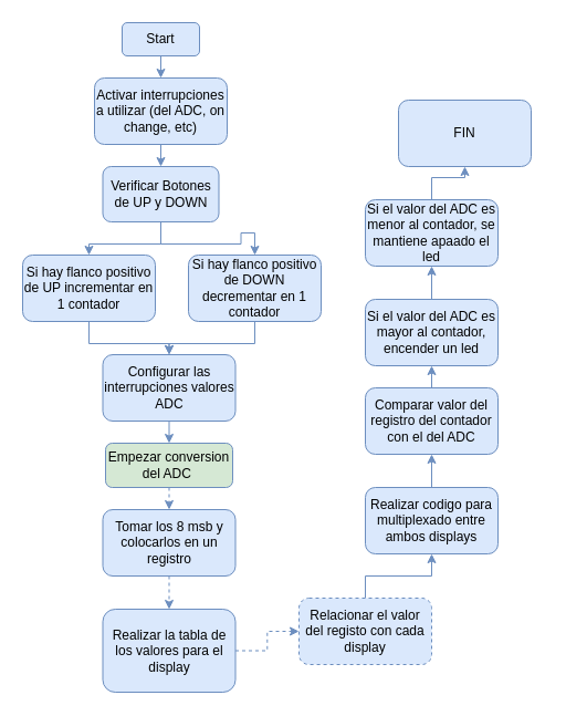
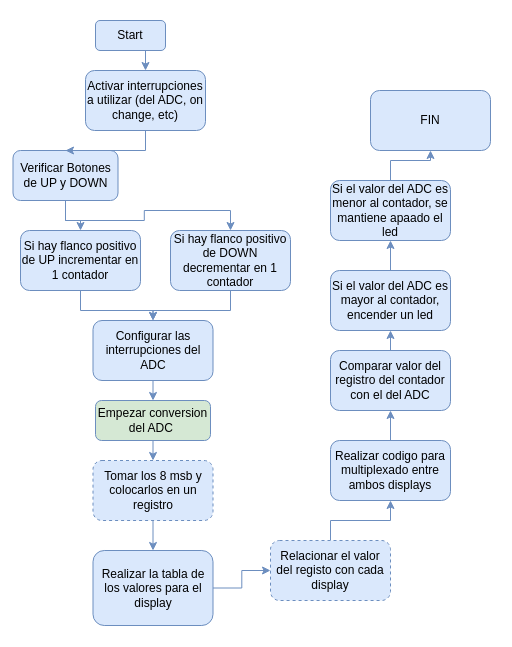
  <mxCell id="0" />
  <mxCell id="1" parent="0" />
  <mxCell id="2" style="edgeStyle=orthogonalEdgeStyle;rounded=0;orthogonalLoop=1;jettySize=auto;html=1;exitX=0.5;exitY=1;exitDx=0;exitDy=0;entryX=0.5;entryY=0;entryDx=0;entryDy=0;fillColor=#dae8fc;strokeColor=#6c8ebf;" edge="1" parent="1" source="3" target="12"><mxGeometry relative="1" as="geometry" /></mxCell>
- <mxCell id="3" value="Start" style="rounded=1;whiteSpace=wrap;html=1;fillColor=#dae8fc;strokeColor=#6c8ebf;" vertex="1" parent="1"><mxGeometry x="110" y="20" width="70" height="30" as="geometry" /></mxCell>
+ <mxCell id="3" value="Start" style="rounded=1;whiteSpace=wrap;html=1;fillColor=#dae8fc;strokeColor=#6c8ebf;" vertex="1" parent="1"><mxGeometry x="95" y="20" width="70" height="30" as="geometry" /></mxCell>
  <mxCell id="4" style="edgeStyle=orthogonalEdgeStyle;rounded=0;orthogonalLoop=1;jettySize=auto;html=1;fillColor=#dae8fc;strokeColor=#6c8ebf;" edge="1" parent="1" source="6" target="8"><mxGeometry relative="1" as="geometry" /></mxCell>
  <mxCell id="5" style="edgeStyle=orthogonalEdgeStyle;rounded=0;orthogonalLoop=1;jettySize=auto;html=1;exitX=0.5;exitY=1;exitDx=0;exitDy=0;entryX=0.5;entryY=0;entryDx=0;entryDy=0;fillColor=#dae8fc;strokeColor=#6c8ebf;" edge="1" parent="1" source="6" target="10"><mxGeometry relative="1" as="geometry" /></mxCell>
- <mxCell id="6" value="Verificar Botones de UP y DOWN" style="rounded=1;whiteSpace=wrap;html=1;fillColor=#dae8fc;strokeColor=#6c8ebf;" vertex="1" parent="1"><mxGeometry x="92.5" y="150" width="105" height="50" as="geometry" /></mxCell>
+ <mxCell id="6" value="Verificar Botones de UP y DOWN" style="rounded=1;whiteSpace=wrap;html=1;fillColor=#dae8fc;strokeColor=#6c8ebf;" vertex="1" parent="1"><mxGeometry x="12.5" y="150" width="105" height="50" as="geometry" /></mxCell>
  <mxCell id="7" style="edgeStyle=orthogonalEdgeStyle;rounded=0;orthogonalLoop=1;jettySize=auto;html=1;exitX=0.5;exitY=1;exitDx=0;exitDy=0;entryX=0.5;entryY=0;entryDx=0;entryDy=0;fillColor=#dae8fc;strokeColor=#6c8ebf;" edge="1" parent="1" source="8" target="18"><mxGeometry relative="1" as="geometry" /></mxCell>
  <mxCell id="8" value="Si hay flanco positivo de UP incrementar en 1 contador" style="rounded=1;whiteSpace=wrap;html=1;fillColor=#dae8fc;strokeColor=#6c8ebf;" vertex="1" parent="1"><mxGeometry x="20" y="230" width="120" height="60" as="geometry" /></mxCell>
  <mxCell id="9" style="edgeStyle=orthogonalEdgeStyle;rounded=0;orthogonalLoop=1;jettySize=auto;html=1;exitX=0.5;exitY=1;exitDx=0;exitDy=0;entryX=0.5;entryY=0;entryDx=0;entryDy=0;fillColor=#dae8fc;strokeColor=#6c8ebf;" edge="1" parent="1" source="10" target="18"><mxGeometry relative="1" as="geometry" /></mxCell>
  <mxCell id="10" value="Si hay flanco positivo de DOWN decrementar en 1 contador" style="rounded=1;whiteSpace=wrap;html=1;fillColor=#dae8fc;strokeColor=#6c8ebf;" vertex="1" parent="1"><mxGeometry x="170" y="230" width="120" height="60" as="geometry" /></mxCell>
  <mxCell id="11" style="edgeStyle=orthogonalEdgeStyle;rounded=0;orthogonalLoop=1;jettySize=auto;html=1;exitX=0.5;exitY=1;exitDx=0;exitDy=0;entryX=0.5;entryY=0;entryDx=0;entryDy=0;fillColor=#dae8fc;strokeColor=#6c8ebf;" edge="1" parent="1" source="12" target="6"><mxGeometry relative="1" as="geometry" /></mxCell>
  <mxCell id="12" value="Activar interrupciones a utilizar (del ADC, on change, etc)" style="rounded=1;whiteSpace=wrap;html=1;fillColor=#dae8fc;strokeColor=#6c8ebf;" vertex="1" parent="1"><mxGeometry x="85" y="70" width="120" height="60" as="geometry" /></mxCell>
- <mxCell id="13" style="edgeStyle=orthogonalEdgeStyle;rounded=0;orthogonalLoop=1;jettySize=auto;html=1;exitX=0.5;exitY=1;exitDx=0;exitDy=0;entryX=0.5;entryY=0;entryDx=0;entryDy=0;fillColor=#dae8fc;strokeColor=#6c8ebf;dashed=1;" edge="1" parent="1" source="14" target="16"><mxGeometry relative="1" as="geometry" /></mxCell>
+ <mxCell id="13" style="edgeStyle=orthogonalEdgeStyle;rounded=0;orthogonalLoop=1;jettySize=auto;html=1;exitX=0.5;exitY=1;exitDx=0;exitDy=0;entryX=0.5;entryY=0;entryDx=0;entryDy=0;fillColor=#dae8fc;strokeColor=#6c8ebf;" edge="1" parent="1" source="14" target="16"><mxGeometry relative="1" as="geometry" /></mxCell>
  <mxCell id="14" value="Empezar conversion del ADC&amp;nbsp;" style="rounded=1;whiteSpace=wrap;html=1;fillColor=#d5e8d4;strokeColor=#6c8ebf;" vertex="1" parent="1"><mxGeometry x="95" y="400" width="115" height="40" as="geometry" /></mxCell>
- <mxCell id="15" style="edgeStyle=orthogonalEdgeStyle;rounded=0;orthogonalLoop=1;jettySize=auto;html=1;exitX=0.5;exitY=1;exitDx=0;exitDy=0;entryX=0.5;entryY=0;entryDx=0;entryDy=0;fillColor=#dae8fc;strokeColor=#6c8ebf;dashed=1;" edge="1" parent="1" source="16" target="20"><mxGeometry relative="1" as="geometry" /></mxCell>
- <mxCell id="16" value="Tomar los 8 msb y colocarlos en un registro" style="rounded=1;whiteSpace=wrap;html=1;fillColor=#dae8fc;strokeColor=#6c8ebf;" vertex="1" parent="1"><mxGeometry x="92.5" y="460" width="120" height="60" as="geometry" /></mxCell>
+ <mxCell id="15" style="edgeStyle=orthogonalEdgeStyle;rounded=0;orthogonalLoop=1;jettySize=auto;html=1;exitX=0.5;exitY=1;exitDx=0;exitDy=0;entryX=0.5;entryY=0;entryDx=0;entryDy=0;fillColor=#dae8fc;strokeColor=#6c8ebf;" edge="1" parent="1" source="16" target="20"><mxGeometry relative="1" as="geometry" /></mxCell>
+ <mxCell id="16" value="Tomar los 8 msb y colocarlos en un registro" style="rounded=1;whiteSpace=wrap;html=1;fillColor=#dae8fc;strokeColor=#6c8ebf;dashed=1;" vertex="1" parent="1"><mxGeometry x="92.5" y="460" width="120" height="60" as="geometry" /></mxCell>
  <mxCell id="17" style="edgeStyle=orthogonalEdgeStyle;rounded=0;orthogonalLoop=1;jettySize=auto;html=1;exitX=0.5;exitY=1;exitDx=0;exitDy=0;entryX=0.5;entryY=0;entryDx=0;entryDy=0;fillColor=#dae8fc;strokeColor=#6c8ebf;" edge="1" parent="1" source="18" target="14"><mxGeometry relative="1" as="geometry" /></mxCell>
- <mxCell id="18" value="Configurar las interrupciones valores ADC" style="rounded=1;whiteSpace=wrap;html=1;fillColor=#dae8fc;strokeColor=#6c8ebf;" vertex="1" parent="1"><mxGeometry x="92.5" y="320" width="120" height="60" as="geometry" /></mxCell>
- <mxCell id="19" style="edgeStyle=orthogonalEdgeStyle;rounded=0;orthogonalLoop=1;jettySize=auto;html=1;exitX=1;exitY=0.5;exitDx=0;exitDy=0;entryX=0;entryY=0.5;entryDx=0;entryDy=0;fillColor=#dae8fc;strokeColor=#6c8ebf;dashed=1;" edge="1" parent="1" source="20" target="22"><mxGeometry relative="1" as="geometry" /></mxCell>
+ <mxCell id="18" value="Configurar las interrupciones del ADC" style="rounded=1;whiteSpace=wrap;html=1;fillColor=#dae8fc;strokeColor=#6c8ebf;" vertex="1" parent="1"><mxGeometry x="92.5" y="320" width="120" height="60" as="geometry" /></mxCell>
+ <mxCell id="19" style="edgeStyle=orthogonalEdgeStyle;rounded=0;orthogonalLoop=1;jettySize=auto;html=1;exitX=1;exitY=0.5;exitDx=0;exitDy=0;entryX=0;entryY=0.5;entryDx=0;entryDy=0;fillColor=#dae8fc;strokeColor=#6c8ebf;" edge="1" parent="1" source="20" target="22"><mxGeometry relative="1" as="geometry" /></mxCell>
  <mxCell id="20" value="Realizar la tabla de los valores para el display" style="rounded=1;whiteSpace=wrap;html=1;fillColor=#dae8fc;strokeColor=#6c8ebf;" vertex="1" parent="1"><mxGeometry x="92.5" y="550" width="120" height="75" as="geometry" /></mxCell>
  <mxCell id="21" style="edgeStyle=orthogonalEdgeStyle;rounded=0;orthogonalLoop=1;jettySize=auto;html=1;exitX=0.5;exitY=0;exitDx=0;exitDy=0;entryX=0.5;entryY=1;entryDx=0;entryDy=0;fillColor=#dae8fc;strokeColor=#6c8ebf;" edge="1" parent="1" source="22" target="24"><mxGeometry relative="1" as="geometry" /></mxCell>
  <mxCell id="22" value="Relacionar el valor del registo con cada display" style="rounded=1;whiteSpace=wrap;html=1;fillColor=#dae8fc;strokeColor=#6c8ebf;dashed=1;" vertex="1" parent="1"><mxGeometry x="270" y="540" width="120" height="60" as="geometry" /></mxCell>
  <mxCell id="23" style="edgeStyle=orthogonalEdgeStyle;rounded=0;orthogonalLoop=1;jettySize=auto;html=1;exitX=0.5;exitY=0;exitDx=0;exitDy=0;entryX=0.5;entryY=1;entryDx=0;entryDy=0;fillColor=#dae8fc;strokeColor=#6c8ebf;" edge="1" parent="1" source="24" target="26"><mxGeometry relative="1" as="geometry" /></mxCell>
  <mxCell id="24" value="Realizar codigo para multiplexado entre ambos displays" style="rounded=1;whiteSpace=wrap;html=1;fillColor=#dae8fc;strokeColor=#6c8ebf;" vertex="1" parent="1"><mxGeometry x="330" y="440" width="120" height="60" as="geometry" /></mxCell>
  <mxCell id="25" style="edgeStyle=orthogonalEdgeStyle;rounded=0;orthogonalLoop=1;jettySize=auto;html=1;exitX=0.5;exitY=0;exitDx=0;exitDy=0;entryX=0.5;entryY=1;entryDx=0;entryDy=0;fillColor=#dae8fc;strokeColor=#6c8ebf;" edge="1" parent="1" source="26" target="28"><mxGeometry relative="1" as="geometry" /></mxCell>
  <mxCell id="26" value="Comparar valor del registro del contador con el del ADC" style="rounded=1;whiteSpace=wrap;html=1;fillColor=#dae8fc;strokeColor=#6c8ebf;" vertex="1" parent="1"><mxGeometry x="330" y="350" width="120" height="60" as="geometry" /></mxCell>
  <mxCell id="27" style="edgeStyle=orthogonalEdgeStyle;rounded=0;orthogonalLoop=1;jettySize=auto;html=1;exitX=0.5;exitY=0;exitDx=0;exitDy=0;entryX=0.5;entryY=1;entryDx=0;entryDy=0;fillColor=#dae8fc;strokeColor=#6c8ebf;" edge="1" parent="1" source="28" target="30"><mxGeometry relative="1" as="geometry" /></mxCell>
  <mxCell id="28" value="Si el valor del ADC es mayor al contador, encender un led" style="rounded=1;whiteSpace=wrap;html=1;fillColor=#dae8fc;strokeColor=#6c8ebf;" vertex="1" parent="1"><mxGeometry x="330" y="270" width="120" height="60" as="geometry" /></mxCell>
  <mxCell id="29" style="edgeStyle=orthogonalEdgeStyle;rounded=0;orthogonalLoop=1;jettySize=auto;html=1;exitX=0.5;exitY=0;exitDx=0;exitDy=0;entryX=0.5;entryY=1;entryDx=0;entryDy=0;fillColor=#dae8fc;strokeColor=#6c8ebf;" edge="1" parent="1" source="30" target="31"><mxGeometry relative="1" as="geometry" /></mxCell>
  <mxCell id="30" value="Si el valor del ADC es menor al contador, se mantiene apaado el led" style="rounded=1;whiteSpace=wrap;html=1;fillColor=#dae8fc;strokeColor=#6c8ebf;" vertex="1" parent="1"><mxGeometry x="330" y="180" width="120" height="60" as="geometry" /></mxCell>
- <mxCell id="31" value="FIN" style="rounded=1;whiteSpace=wrap;html=1;fillColor=#dae8fc;strokeColor=#6c8ebf;" vertex="1" parent="1"><mxGeometry x="360" y="90" width="120" height="60" as="geometry" /></mxCell>
+ <mxCell id="31" value="FIN" style="rounded=1;whiteSpace=wrap;html=1;fillColor=#dae8fc;strokeColor=#6c8ebf;" vertex="1" parent="1"><mxGeometry x="370" y="90" width="120" height="60" as="geometry" /></mxCell>
